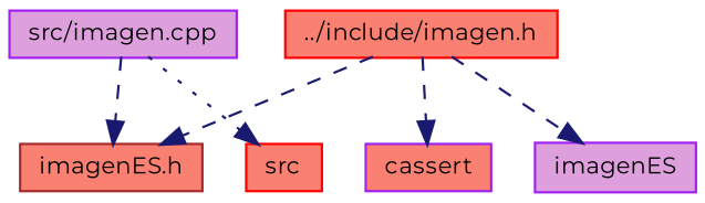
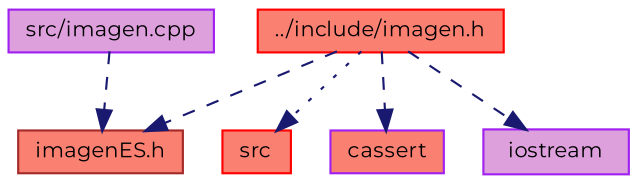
  digraph {
    fontname=Montserrat
    node [color=purple fillcolor=salmon fontname=Montserrat fontsize=10 shape=record style=filled]
    edge [color=midnightblue fontname=Montserrat fontsize=10 labelfontname=Helvetica labelfontsize=10 style=dashed]
    n1 [fillcolor=plum fontcolor=black height=0.2 label="src/imagen.cpp" width=0.4]
    n2 [color=brown height=0.2 label="imagenES.h" width=0.4]
    n3 [color=red height=0.2 label="../include/imagen.h" width=0.4]
    n4 [height=0.2 label=cassert width=0.4]
-   n5 [fillcolor=plum height=0.2 label=imagenES width=0.4]
+   n5 [fillcolor=plum height=0.2 label=iostream width=0.4]
    n6 [color=red height=0.2 label=src width=0.4]
    n1 -> n2
    n3 -> n2
    n3 -> n4
    n3 -> n5
-   n1 -> n6 [style=dotted]
+   n3 -> n6 [style=dotted]
  }
